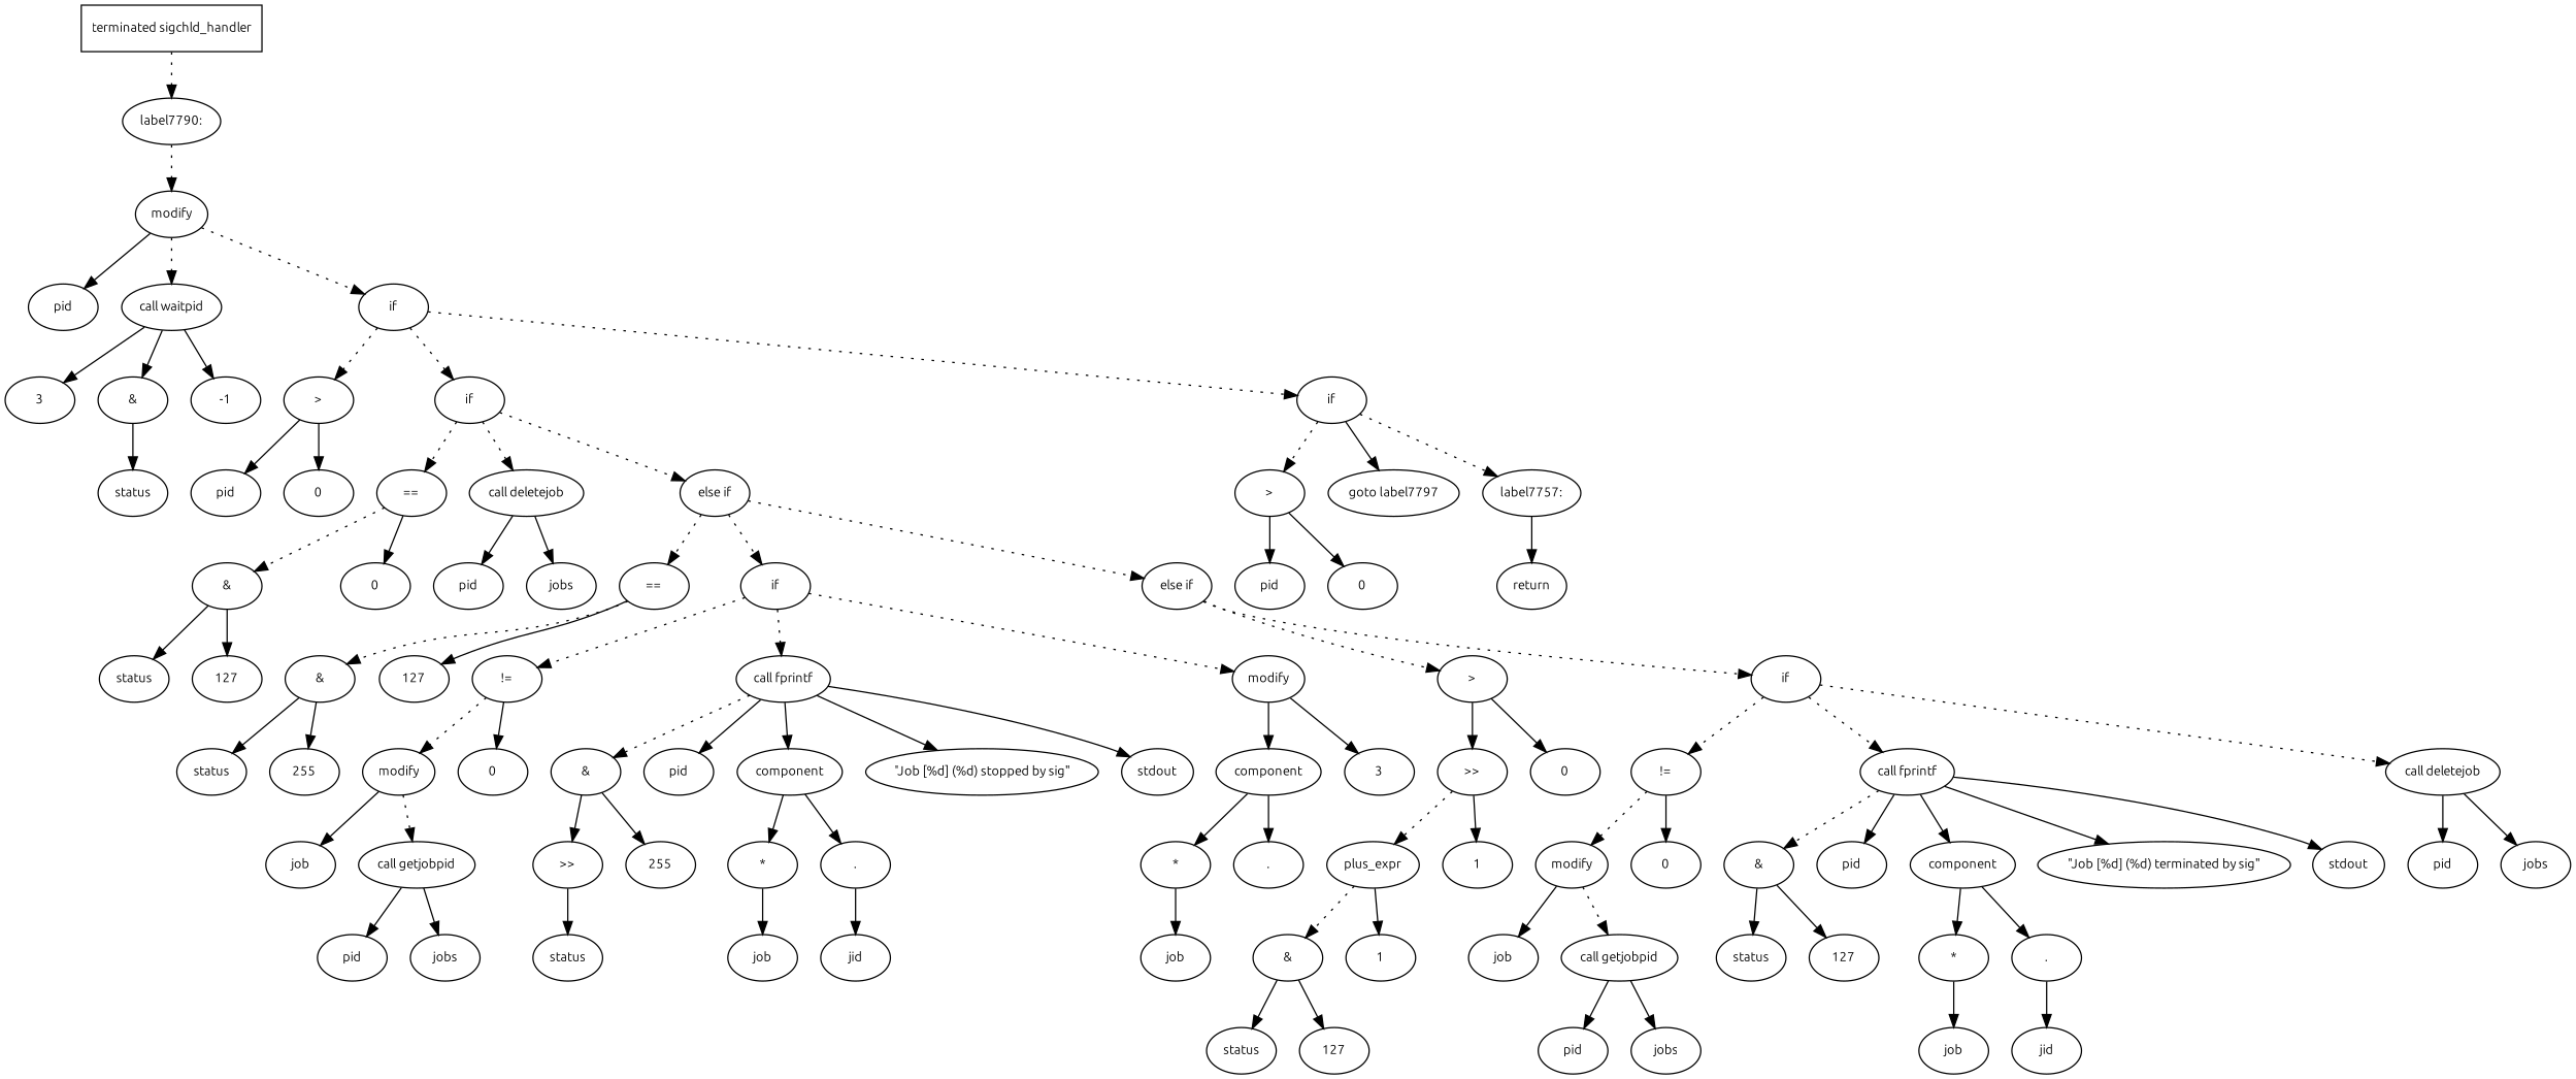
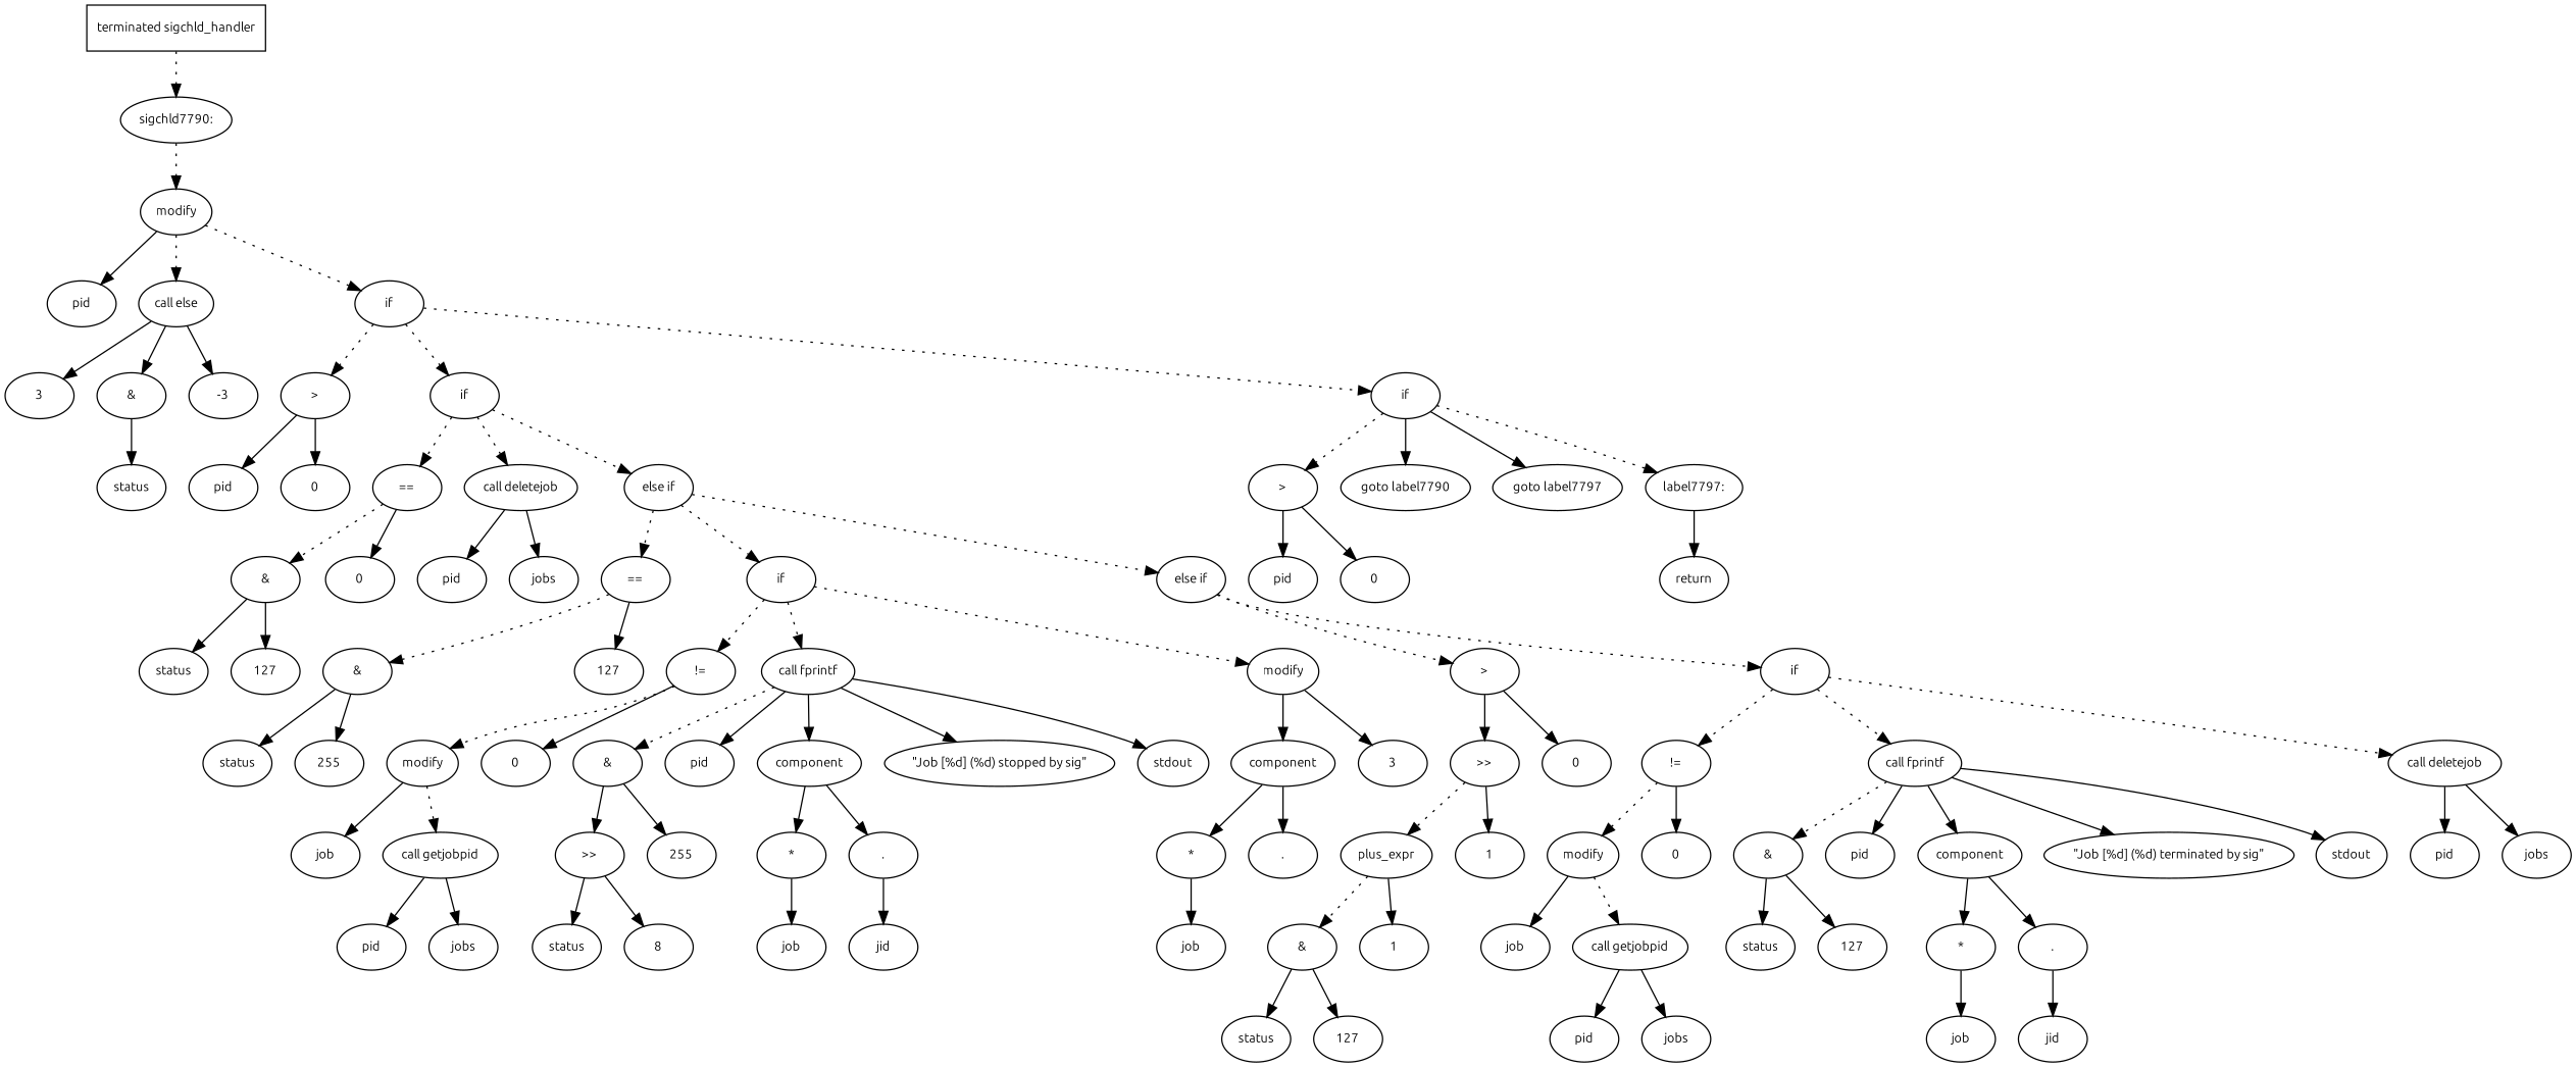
  digraph {
    fontname=Ubuntu
    fontsize=10
    node [fontname=Ubuntu fontsize=10 shape=ellipse]
    edge [fontname=Ubuntu fontsize=10]
    n1 [label="terminated sigchld_handler" shape=box]
-   n2 [label="label7790:"]
+   n2 [label="sigchld7790:"]
    n3 [label=modify]
    n4 [label=pid]
-   n5 [label="call waitpid"]
+   n5 [label="call else"]
    n6 [label=if]
    n7 [label=3]
    n8 [label="&"]
-   n9 [label=-1]
+   n9 [label=-3]
    n10 [label=">"]
    n11 [label=if]
    n12 [label=if]
    n13 [label=status]
    n14 [label=pid]
    n15 [label=0]
    n16 [label="=="]
    n17 [label="call deletejob"]
    n18 [label="else if"]
    n19 [label=">"]
+   n20 [label="goto label7790"]
    n21 [label="goto label7797"]
-   n22 [label="label7757:"]
+   n22 [label="label7797:"]
    n23 [label="&"]
    n24 [label=0]
    n25 [label=pid]
    n26 [label=jobs]
    n27 [label="=="]
    n28 [label=if]
    n29 [label="else if"]
    n30 [label=status]
    n31 [label=127]
    n32 [label="&"]
    n33 [label=127]
    n34 [label="!="]
    n35 [label="call fprintf"]
    n36 [label=modify]
    n37 [label=">"]
    n38 [label=if]
    n39 [label=status]
    n40 [label=255]
    n41 [label=modify]
    n42 [label=0]
    n43 [label="&"]
    n44 [label=pid]
    n45 [label=component]
    n46 [label="\"Job [%d] (%d) stopped by sig\""]
    n47 [label=stdout]
    n48 [label=component]
    n49 [label=3]
    n50 [label=job]
    n51 [label="call getjobpid"]
    n52 [label=pid]
    n53 [label=jobs]
    n54 [label=">>"]
    n55 [label=255]
    n56 [label="*"]
    n57 [label="."]
    n58 [label=status]
+   n59 [label=8]
    n60 [label=job]
    n61 [label=jid]
    n62 [label="*"]
    n63 [label="."]
    n64 [label=job]
    n65 [label=">>"]
    n66 [label=0]
    n67 [label="!="]
    n68 [label="call fprintf"]
    n69 [label="call deletejob"]
    n70 [label=plus_expr]
    n71 [label=1]
    n72 [label="&"]
    n73 [label=1]
    n74 [label=status]
    n75 [label=127]
    n76 [label=modify]
    n77 [label=0]
    n78 [label="&"]
    n79 [label=pid]
    n80 [label=component]
    n81 [label="\"Job [%d] (%d) terminated by sig\""]
    n82 [label=stdout]
    n83 [label=pid]
    n84 [label=jobs]
    n85 [label=job]
    n86 [label="call getjobpid"]
    n87 [label=pid]
    n88 [label=jobs]
    n89 [label=status]
    n90 [label=127]
    n91 [label="*"]
    n92 [label="."]
    n93 [label=job]
    n94 [label=jid]
    n95 [label=pid]
    n96 [label=0]
    n97 [label=return]
    n1 -> n2 [style=dotted]
    n2 -> n3 [style=dotted]
    n3 -> n4
    n3 -> n5 [style=dotted]
    n3 -> n6 [style=dotted]
    n5 -> n7
    n5 -> n8
    n5 -> n9
    n6 -> n10 [style=dotted]
    n6 -> n11 [style=dotted]
    n6 -> n12 [style=dotted]
    n8 -> n13
    n10 -> n14
    n10 -> n15
    n11 -> n16 [style=dotted]
    n11 -> n17 [style=dotted]
    n11 -> n18 [style=dotted]
    n12 -> n19 [style=dotted]
+   n12 -> n20
    n12 -> n21
    n12 -> n22 [style=dotted]
    n16 -> n23 [style=dotted]
    n16 -> n24
    n17 -> n25
    n17 -> n26
    n18 -> n27 [style=dotted]
    n18 -> n28 [style=dotted]
    n18 -> n29 [style=dotted]
    n19 -> n95
    n19 -> n96
    n22 -> n97 [style=solid]
    n23 -> n30
    n23 -> n31
    n27 -> n32 [style=dotted]
    n27 -> n33
    n28 -> n34 [style=dotted]
    n28 -> n35 [style=dotted]
    n28 -> n36 [style=dotted]
    n29 -> n37 [style=dotted]
    n29 -> n38 [style=dotted]
    n32 -> n39
    n32 -> n40
    n34 -> n41 [style=dotted]
    n34 -> n42
    n35 -> n43 [style=dotted]
    n35 -> n44
    n35 -> n45
    n35 -> n46
    n35 -> n47
    n36 -> n48
    n36 -> n49
    n37 -> n65
    n37 -> n66
    n38 -> n67 [style=dotted]
    n38 -> n68 [style=dotted]
    n38 -> n69 [style=dotted]
    n41 -> n50
    n41 -> n51 [style=dotted]
    n43 -> n54
    n43 -> n55
    n45 -> n56
    n45 -> n57
    n48 -> n62
    n48 -> n63
    n51 -> n52
    n51 -> n53
    n54 -> n58
+   n54 -> n59
    n56 -> n60
    n57 -> n61
    n62 -> n64
    n65 -> n70 [style=dotted]
    n65 -> n71
    n67 -> n76 [style=dotted]
    n67 -> n77
    n68 -> n78 [style=dotted]
    n68 -> n79
    n68 -> n80
    n68 -> n81
    n68 -> n82
    n69 -> n83
    n69 -> n84
    n70 -> n72 [style=dotted]
    n70 -> n73
    n72 -> n74
    n72 -> n75
    n76 -> n85
    n76 -> n86 [style=dotted]
    n78 -> n89
    n78 -> n90
    n80 -> n91
    n80 -> n92
    n86 -> n87
    n86 -> n88
    n91 -> n93
    n92 -> n94
  }
